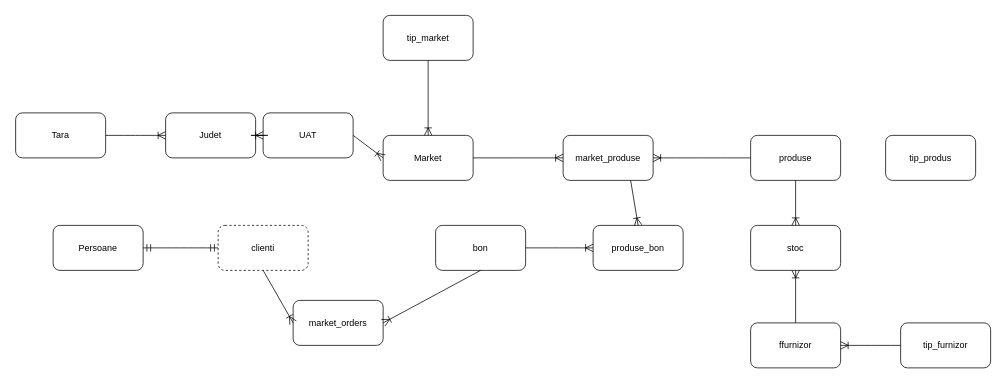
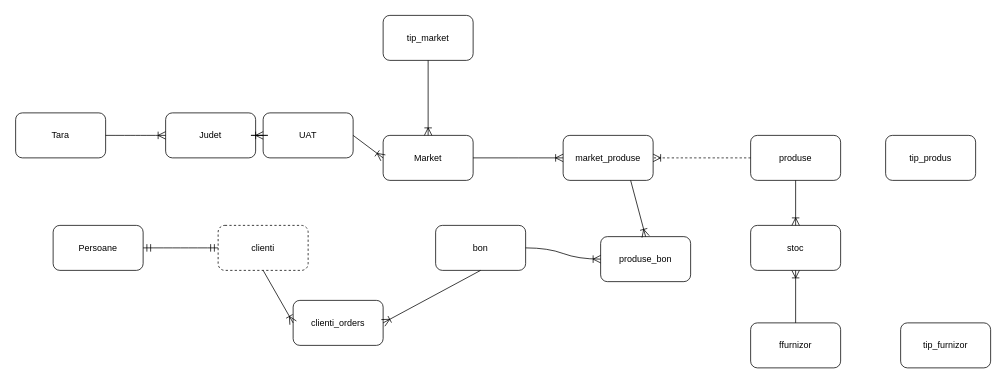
  <mxCell id="0" />
  <mxCell id="1" parent="0" />
  <mxCell id="2" value="Judet" style="rounded=1;whiteSpace=wrap;html=1;" vertex="1" parent="1"><mxGeometry x="220" y="150" width="120" height="60" as="geometry" /></mxCell>
  <mxCell id="3" value="Tara" style="rounded=1;whiteSpace=wrap;html=1;" vertex="1" parent="1"><mxGeometry x="20" y="150" width="120" height="60" as="geometry" /></mxCell>
  <mxCell id="4" value="UAT" style="rounded=1;whiteSpace=wrap;html=1;" vertex="1" parent="1"><mxGeometry x="350" y="150" width="120" height="60" as="geometry" /></mxCell>
  <mxCell id="5" value="Market" style="rounded=1;whiteSpace=wrap;html=1;" vertex="1" parent="1"><mxGeometry x="510" y="180" width="120" height="60" as="geometry" /></mxCell>
  <mxCell id="6" value="tip_market" style="rounded=1;whiteSpace=wrap;html=1;" vertex="1" parent="1"><mxGeometry x="510" y="20" width="120" height="60" as="geometry" /></mxCell>
  <mxCell id="7" value="clienti" style="rounded=1;whiteSpace=wrap;html=1;dashed=1;" vertex="1" parent="1"><mxGeometry x="290" y="300" width="120" height="60" as="geometry" /></mxCell>
  <mxCell id="8" value="Persoane" style="rounded=1;whiteSpace=wrap;html=1;" vertex="1" parent="1"><mxGeometry x="70" y="300" width="120" height="60" as="geometry" /></mxCell>
  <mxCell id="9" value="stoc" style="rounded=1;whiteSpace=wrap;html=1;" vertex="1" parent="1"><mxGeometry x="1000" y="300" width="120" height="60" as="geometry" /></mxCell>
  <mxCell id="10" value="produse" style="rounded=1;whiteSpace=wrap;html=1;" vertex="1" parent="1"><mxGeometry x="1000" y="180" width="120" height="60" as="geometry" /></mxCell>
  <mxCell id="11" value="tip_produs" style="rounded=1;whiteSpace=wrap;html=1;" vertex="1" parent="1"><mxGeometry x="1180" y="180" width="120" height="60" as="geometry" /></mxCell>
  <mxCell id="12" value="ffurnizor" style="rounded=1;whiteSpace=wrap;html=1;" vertex="1" parent="1"><mxGeometry x="1000" y="430" width="120" height="60" as="geometry" /></mxCell>
  <mxCell id="13" value="tip_furnizor" style="rounded=1;whiteSpace=wrap;html=1;" vertex="1" parent="1"><mxGeometry x="1200" y="430" width="120" height="60" as="geometry" /></mxCell>
  <mxCell id="14" value="" style="fontSize=12;html=1;endArrow=ERoneToMany;rounded=0;startSize=8;endSize=8;entryX=0;entryY=0.5;entryDx=0;entryDy=0;exitX=1;exitY=0.5;exitDx=0;exitDy=0;" edge="1" parent="1" source="4" target="5"><mxGeometry width="100" height="100" relative="1" as="geometry"><mxPoint x="370" y="210" as="sourcePoint" /><mxPoint x="470" y="110" as="targetPoint" /></mxGeometry></mxCell>
  <mxCell id="15" value="" style="edgeStyle=entityRelationEdgeStyle;fontSize=12;html=1;endArrow=ERoneToMany;rounded=0;startSize=8;endSize=8;curved=1;exitX=1;exitY=0.5;exitDx=0;exitDy=0;entryX=0;entryY=0.5;entryDx=0;entryDy=0;" edge="1" parent="1" source="3" target="2"><mxGeometry width="100" height="100" relative="1" as="geometry"><mxPoint x="150" y="180" as="sourcePoint" /><mxPoint x="250" y="80" as="targetPoint" /></mxGeometry></mxCell>
  <mxCell id="16" value="" style="edgeStyle=entityRelationEdgeStyle;fontSize=12;html=1;endArrow=ERoneToMany;rounded=0;startSize=8;endSize=8;curved=1;exitX=1;exitY=0.5;exitDx=0;exitDy=0;entryX=0;entryY=0.5;entryDx=0;entryDy=0;" edge="1" parent="1" source="2" target="4"><mxGeometry width="100" height="100" relative="1" as="geometry"><mxPoint x="350" y="510" as="sourcePoint" /><mxPoint x="450" y="410" as="targetPoint" /></mxGeometry></mxCell>
  <mxCell id="17" value="" style="edgeStyle=entityRelationEdgeStyle;fontSize=12;html=1;endArrow=ERmandOne;startArrow=ERmandOne;rounded=0;startSize=8;endSize=8;curved=1;exitX=1;exitY=0.5;exitDx=0;exitDy=0;entryX=0;entryY=0.5;entryDx=0;entryDy=0;" edge="1" parent="1" source="8" target="7"><mxGeometry width="100" height="100" relative="1" as="geometry"><mxPoint x="200" y="330" as="sourcePoint" /><mxPoint x="280" y="360" as="targetPoint" /><Array as="points"><mxPoint x="210" y="320" /></Array></mxGeometry></mxCell>
  <mxCell id="18" value="bon" style="rounded=1;whiteSpace=wrap;html=1;" vertex="1" parent="1"><mxGeometry x="580" y="300" width="120" height="60" as="geometry" /></mxCell>
- <mxCell id="19" value="market_orders" style="rounded=1;whiteSpace=wrap;html=1;" vertex="1" parent="1"><mxGeometry x="390" y="400" width="120" height="60" as="geometry" /></mxCell>
+ <mxCell id="19" value="clienti_orders" style="rounded=1;whiteSpace=wrap;html=1;" vertex="1" parent="1"><mxGeometry x="390" y="400" width="120" height="60" as="geometry" /></mxCell>
  <mxCell id="20" value="" style="fontSize=12;html=1;endArrow=ERoneToMany;rounded=0;startSize=8;endSize=8;exitX=0.5;exitY=1;exitDx=0;exitDy=0;entryX=1;entryY=0.5;entryDx=0;entryDy=0;" edge="1" parent="1" source="18" target="19"><mxGeometry width="100" height="100" relative="1" as="geometry"><mxPoint x="330" y="490" as="sourcePoint" /><mxPoint x="430" y="390" as="targetPoint" /></mxGeometry></mxCell>
  <mxCell id="21" value="" style="fontSize=12;html=1;endArrow=ERoneToMany;rounded=0;startSize=8;endSize=8;entryX=0;entryY=0.5;entryDx=0;entryDy=0;exitX=0.5;exitY=1;exitDx=0;exitDy=0;" edge="1" parent="1" source="7" target="19"><mxGeometry width="100" height="100" relative="1" as="geometry"><mxPoint x="240" y="430" as="sourcePoint" /><mxPoint x="160" y="450" as="targetPoint" /></mxGeometry></mxCell>
- <mxCell id="22" value="" style="edgeStyle=entityRelationEdgeStyle;fontSize=12;html=1;endArrow=ERoneToMany;rounded=0;startSize=8;endSize=8;curved=1;exitX=0;exitY=0.5;exitDx=0;exitDy=0;entryX=1;entryY=0.5;entryDx=0;entryDy=0;" edge="1" parent="1" source="13" target="12"><mxGeometry width="100" height="100" relative="1" as="geometry"><mxPoint x="1120" y="160" as="sourcePoint" /><mxPoint x="1220" y="60" as="targetPoint" /></mxGeometry></mxCell>
  <mxCell id="23" value="" style="fontSize=12;html=1;endArrow=ERoneToMany;rounded=0;startSize=8;endSize=8;exitX=0.5;exitY=1;exitDx=0;exitDy=0;entryX=0.5;entryY=0;entryDx=0;entryDy=0;" edge="1" parent="1" source="10" target="9"><mxGeometry width="100" height="100" relative="1" as="geometry"><mxPoint x="1120" y="160" as="sourcePoint" /><mxPoint x="1220" y="60" as="targetPoint" /></mxGeometry></mxCell>
  <mxCell id="24" value="" style="fontSize=12;html=1;endArrow=ERoneToMany;rounded=0;startSize=8;endSize=8;exitX=0.5;exitY=0;exitDx=0;exitDy=0;entryX=0.5;entryY=1;entryDx=0;entryDy=0;" edge="1" parent="1" source="12" target="9"><mxGeometry width="100" height="100" relative="1" as="geometry"><mxPoint x="1120" y="160" as="sourcePoint" /><mxPoint x="1220" y="60" as="targetPoint" /></mxGeometry></mxCell>
  <mxCell id="25" value="" style="fontSize=12;html=1;endArrow=ERoneToMany;rounded=0;startSize=8;endSize=8;exitX=0.5;exitY=1;exitDx=0;exitDy=0;entryX=0.5;entryY=0;entryDx=0;entryDy=0;" edge="1" parent="1" source="6" target="5"><mxGeometry width="100" height="100" relative="1" as="geometry"><mxPoint x="670" y="310" as="sourcePoint" /><mxPoint x="770" y="210" as="targetPoint" /></mxGeometry></mxCell>
  <mxCell id="26" value="market_produse" style="rounded=1;whiteSpace=wrap;html=1;" vertex="1" parent="1"><mxGeometry x="750" y="180" width="120" height="60" as="geometry" /></mxCell>
  <mxCell id="27" value="" style="edgeStyle=entityRelationEdgeStyle;fontSize=12;html=1;endArrow=ERoneToMany;rounded=0;startSize=8;endSize=8;curved=1;exitX=1;exitY=0.5;exitDx=0;exitDy=0;entryX=0;entryY=0.5;entryDx=0;entryDy=0;" edge="1" parent="1" source="5" target="26"><mxGeometry width="100" height="100" relative="1" as="geometry"><mxPoint x="680" y="180" as="sourcePoint" /><mxPoint x="780" y="80" as="targetPoint" /></mxGeometry></mxCell>
- <mxCell id="28" value="" style="edgeStyle=entityRelationEdgeStyle;fontSize=12;html=1;endArrow=ERoneToMany;rounded=0;startSize=8;endSize=8;curved=1;exitX=0;exitY=0.5;exitDx=0;exitDy=0;entryX=1;entryY=0.5;entryDx=0;entryDy=0;" edge="1" parent="1" source="10" target="26"><mxGeometry width="100" height="100" relative="1" as="geometry"><mxPoint x="680" y="180" as="sourcePoint" /><mxPoint x="780" y="80" as="targetPoint" /></mxGeometry></mxCell>
- <mxCell id="29" value="produse_bon" style="rounded=1;whiteSpace=wrap;html=1;" vertex="1" parent="1"><mxGeometry x="790" y="300" width="120" height="60" as="geometry" /></mxCell>
+ <mxCell id="28" value="" style="edgeStyle=entityRelationEdgeStyle;fontSize=12;html=1;endArrow=ERoneToMany;rounded=0;startSize=8;endSize=8;curved=1;exitX=0;exitY=0.5;exitDx=0;exitDy=0;entryX=1;entryY=0.5;entryDx=0;entryDy=0;dashed=1;" edge="1" parent="1" source="10" target="26"><mxGeometry width="100" height="100" relative="1" as="geometry"><mxPoint x="680" y="180" as="sourcePoint" /><mxPoint x="780" y="80" as="targetPoint" /></mxGeometry></mxCell>
+ <mxCell id="29" value="produse_bon" style="rounded=1;whiteSpace=wrap;html=1;" vertex="1" parent="1"><mxGeometry x="800" y="315" width="120" height="60" as="geometry" /></mxCell>
  <mxCell id="30" value="" style="edgeStyle=entityRelationEdgeStyle;fontSize=12;html=1;endArrow=ERoneToMany;rounded=0;startSize=8;endSize=8;curved=1;exitX=1;exitY=0.5;exitDx=0;exitDy=0;entryX=0;entryY=0.5;entryDx=0;entryDy=0;" edge="1" parent="1" source="18" target="29"><mxGeometry width="100" height="100" relative="1" as="geometry"><mxPoint x="840" y="430" as="sourcePoint" /><mxPoint x="940" y="330" as="targetPoint" /></mxGeometry></mxCell>
  <mxCell id="31" value="" style="fontSize=12;html=1;endArrow=ERoneToMany;rounded=0;startSize=8;endSize=8;exitX=0.75;exitY=1;exitDx=0;exitDy=0;entryX=0.5;entryY=0;entryDx=0;entryDy=0;" edge="1" parent="1" source="26" target="29"><mxGeometry width="100" height="100" relative="1" as="geometry"><mxPoint x="720" y="390" as="sourcePoint" /><mxPoint x="820" y="290" as="targetPoint" /></mxGeometry></mxCell>
